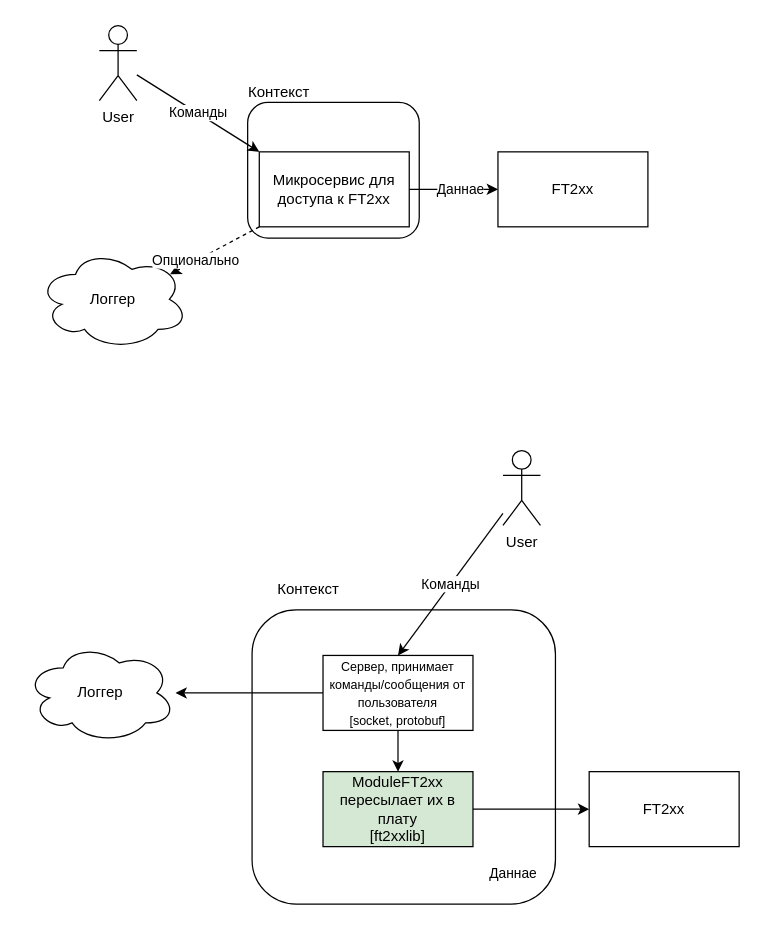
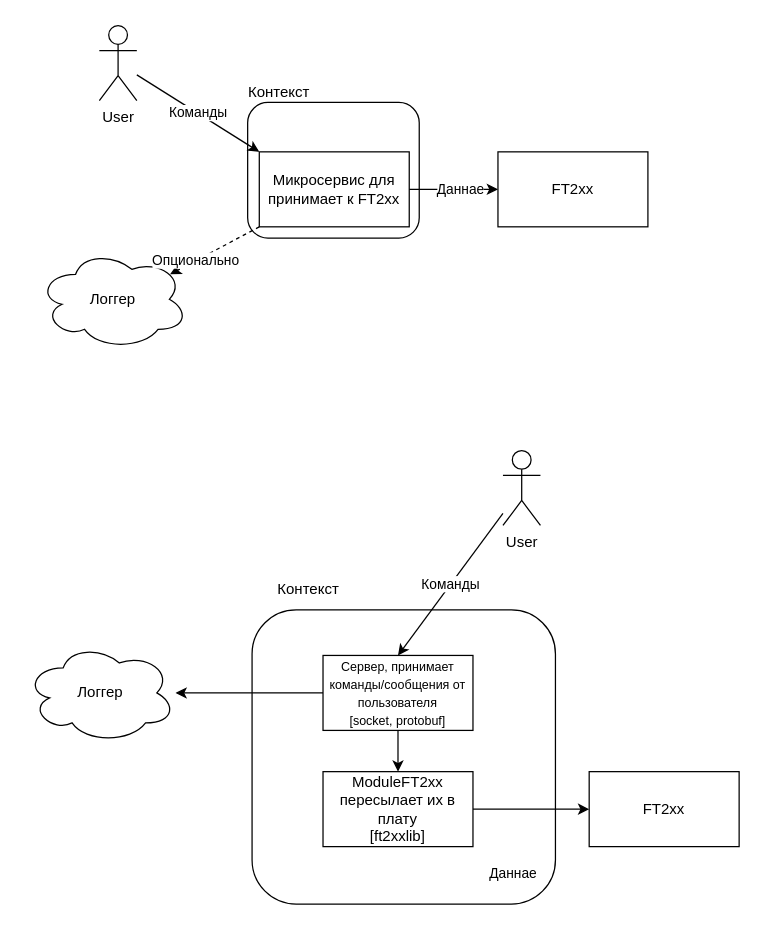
  <mxCell id="0" />
  <mxCell id="1" parent="0" />
  <mxCell id="2" value="" style="group" vertex="1" connectable="0" parent="1"><mxGeometry x="197" y="61" width="138" height="129" as="geometry" /></mxCell>
  <mxCell id="3" value="" style="rounded=1;whiteSpace=wrap;html=1;" vertex="1" parent="2"><mxGeometry x="0.69" y="20.503" width="137.31" height="108.497" as="geometry" /></mxCell>
  <mxCell id="4" value="Контекст" style="text;html=1;align=center;verticalAlign=middle;whiteSpace=wrap;rounded=0;" vertex="1" parent="2"><mxGeometry width="52.44" height="25.629" as="geometry" /></mxCell>
- <mxCell id="5" value="Микросервис для доступа к FT2xx" style="rounded=0;whiteSpace=wrap;html=1;" vertex="1" parent="1"><mxGeometry x="207" y="121" width="120" height="60" as="geometry" /></mxCell>
+ <mxCell id="5" value="Микросервис для принимает к FT2xx" style="rounded=0;whiteSpace=wrap;html=1;" vertex="1" parent="1"><mxGeometry x="207" y="121" width="120" height="60" as="geometry" /></mxCell>
  <mxCell id="6" value="User" style="shape=umlActor;verticalLabelPosition=bottom;verticalAlign=top;html=1;outlineConnect=0;" vertex="1" parent="1"><mxGeometry x="79" y="20" width="30" height="60" as="geometry" /></mxCell>
  <mxCell id="7" value="FT2xx" style="rounded=0;whiteSpace=wrap;html=1;container=0;" vertex="1" parent="1"><mxGeometry x="398" y="121" width="120" height="60" as="geometry" /></mxCell>
  <mxCell id="8" value="Логгер" style="ellipse;shape=cloud;whiteSpace=wrap;html=1;" vertex="1" parent="1"><mxGeometry x="30" y="199" width="120" height="80" as="geometry" /></mxCell>
  <mxCell id="9" value="Команды" style="endArrow=classic;html=1;rounded=0;entryX=0;entryY=0;entryDx=0;entryDy=0;" edge="1" parent="1" source="6" target="5"><mxGeometry width="50" height="50" relative="1" as="geometry"><mxPoint x="119" y="33" as="sourcePoint" /><mxPoint x="248" y="124" as="targetPoint" /></mxGeometry></mxCell>
  <mxCell id="10" value="" style="endArrow=classic;html=1;rounded=0;exitX=1;exitY=0.5;exitDx=0;exitDy=0;entryX=0;entryY=0.5;entryDx=0;entryDy=0;" edge="1" parent="1" source="5" target="7"><mxGeometry width="50" height="50" relative="1" as="geometry"><mxPoint x="199" y="146" as="sourcePoint" /><mxPoint x="249" y="96" as="targetPoint" /></mxGeometry></mxCell>
  <mxCell id="11" value="Даннае" style="edgeLabel;html=1;align=center;verticalAlign=middle;resizable=0;points=[];" vertex="1" connectable="0" parent="10"><mxGeometry x="0.135" y="1" relative="1" as="geometry"><mxPoint as="offset" /></mxGeometry></mxCell>
  <mxCell id="12" value="" style="endArrow=classic;html=1;rounded=0;exitX=0;exitY=1;exitDx=0;exitDy=0;entryX=0.88;entryY=0.25;entryDx=0;entryDy=0;entryPerimeter=0;dashed=1;" edge="1" parent="1" source="5" target="8"><mxGeometry width="50" height="50" relative="1" as="geometry"><mxPoint x="199" y="146" as="sourcePoint" /><mxPoint x="249" y="96" as="targetPoint" /></mxGeometry></mxCell>
  <mxCell id="13" value="Опционально" style="edgeLabel;html=1;align=center;verticalAlign=middle;resizable=0;points=[];" vertex="1" connectable="0" parent="12"><mxGeometry x="0.438" y="-1" relative="1" as="geometry"><mxPoint as="offset" /></mxGeometry></mxCell>
  <mxCell id="14" value="" style="group;movable=1;resizable=1;rotatable=1;deletable=1;editable=1;locked=0;connectable=1;" vertex="1" connectable="0" parent="1"><mxGeometry x="200" y="443" width="244" height="280" as="geometry" /></mxCell>
  <mxCell id="15" value="" style="rounded=1;whiteSpace=wrap;html=1;" vertex="1" parent="14"><mxGeometry x="1.22" y="44.503" width="242.78" height="235.497" as="geometry" /></mxCell>
  <mxCell id="16" value="Контекст" style="text;html=1;align=center;verticalAlign=middle;whiteSpace=wrap;rounded=0;" vertex="1" parent="14"><mxGeometry width="92.72" height="55.629" as="geometry" /></mxCell>
  <mxCell id="17" value="&lt;font style=&quot;font-size: 10px;&quot;&gt;Сервер, принимает команды/сообщения от пользователя&lt;/font&gt;&lt;div&gt;&lt;font style=&quot;font-size: 10px;&quot;&gt;[socket, protobuf]&lt;/font&gt;&lt;/div&gt;" style="rounded=0;whiteSpace=wrap;html=1;" vertex="1" parent="14"><mxGeometry x="58" y="81" width="120" height="60" as="geometry" /></mxCell>
- <mxCell id="18" value="ModuleFT2xx пересылает их в плату&lt;div&gt;[ft2xxlib]&lt;/div&gt;" style="rounded=0;whiteSpace=wrap;html=1;fillColor=#d5e8d4;" vertex="1" parent="14"><mxGeometry x="58" y="174" width="120" height="60" as="geometry" /></mxCell>
+ <mxCell id="18" value="ModuleFT2xx пересылает их в плату&lt;div&gt;[ft2xxlib]&lt;/div&gt;" style="rounded=0;whiteSpace=wrap;html=1;" vertex="1" parent="14"><mxGeometry x="58" y="174" width="120" height="60" as="geometry" /></mxCell>
  <mxCell id="19" value="" style="endArrow=classic;html=1;rounded=0;exitX=0.5;exitY=1;exitDx=0;exitDy=0;entryX=0.5;entryY=0;entryDx=0;entryDy=0;" edge="1" parent="14" source="17" target="18"><mxGeometry width="50" height="50" relative="1" as="geometry"><mxPoint x="7" y="198" as="sourcePoint" /><mxPoint x="57" y="148" as="targetPoint" /></mxGeometry></mxCell>
  <mxCell id="20" value="User" style="shape=umlActor;verticalLabelPosition=bottom;verticalAlign=top;html=1;outlineConnect=0;" vertex="1" parent="1"><mxGeometry x="402" y="360" width="30" height="60" as="geometry" /></mxCell>
  <mxCell id="21" value="FT2xx" style="rounded=0;whiteSpace=wrap;html=1;container=0;" vertex="1" parent="1"><mxGeometry x="471" y="617" width="120" height="60" as="geometry" /></mxCell>
  <mxCell id="22" value="Логгер" style="ellipse;shape=cloud;whiteSpace=wrap;html=1;" vertex="1" parent="1"><mxGeometry x="20" y="514" width="120" height="80" as="geometry" /></mxCell>
  <mxCell id="23" value="Команды" style="endArrow=classic;html=1;rounded=0;entryX=0.5;entryY=0;entryDx=0;entryDy=0;" edge="1" parent="1" source="20" target="17"><mxGeometry width="50" height="50" relative="1" as="geometry"><mxPoint x="161" y="581" as="sourcePoint" /><mxPoint x="249" y="669" as="targetPoint" /></mxGeometry></mxCell>
  <mxCell id="24" value="Даннае" style="edgeLabel;html=1;align=center;verticalAlign=middle;resizable=0;points=[];" vertex="1" connectable="0" parent="1"><mxGeometry x="409" y="698" as="geometry" /></mxCell>
  <mxCell id="25" value="" style="endArrow=classic;html=1;rounded=0;exitX=1;exitY=0.5;exitDx=0;exitDy=0;entryX=0;entryY=0.5;entryDx=0;entryDy=0;" edge="1" parent="1" source="18" target="21"><mxGeometry width="50" height="50" relative="1" as="geometry"><mxPoint x="382" y="618" as="sourcePoint" /><mxPoint x="432" y="566" as="targetPoint" /></mxGeometry></mxCell>
  <mxCell id="26" value="" style="endArrow=classic;html=1;rounded=0;exitX=0;exitY=0.5;exitDx=0;exitDy=0;" edge="1" parent="1" source="17" target="22"><mxGeometry width="50" height="50" relative="1" as="geometry"><mxPoint x="243" y="632" as="sourcePoint" /><mxPoint x="293" y="582" as="targetPoint" /></mxGeometry></mxCell>
